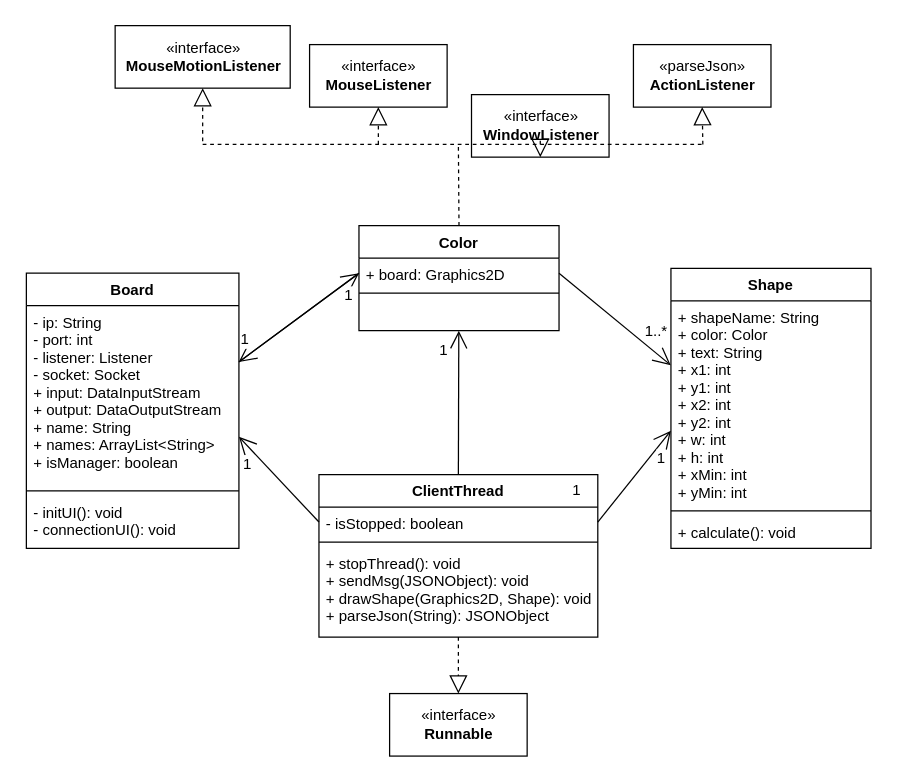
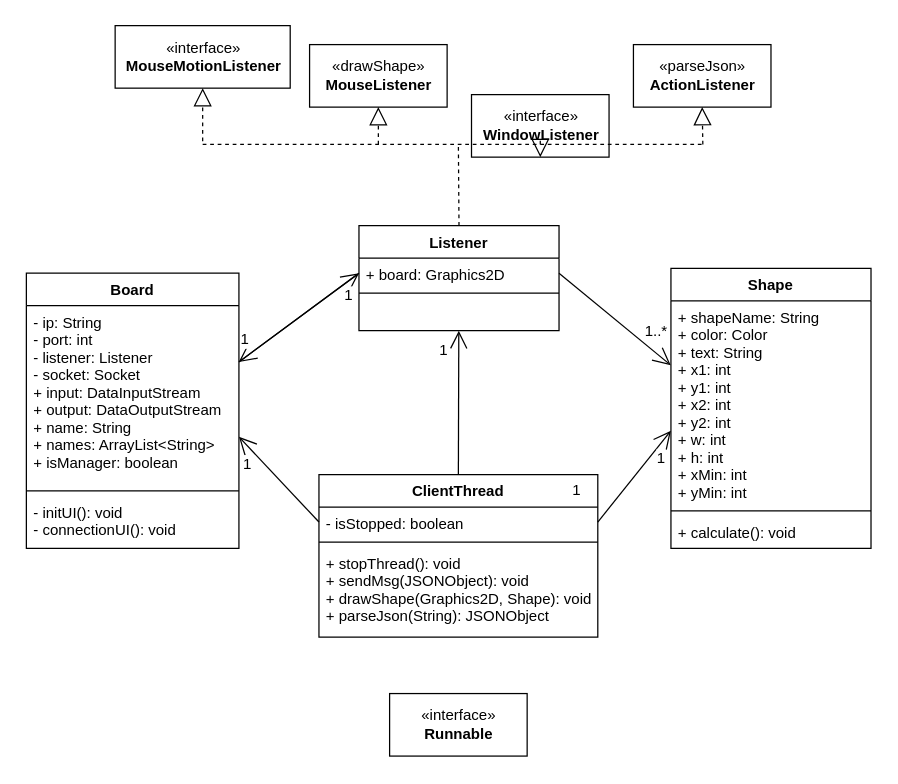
  <mxCell id="0" />
  <mxCell id="1" parent="0" />
  <mxCell id="2" value="Shape" style="swimlane;fontStyle=1;align=center;verticalAlign=top;childLayout=stackLayout;horizontal=1;startSize=26;horizontalStack=0;resizeParent=1;resizeParentMax=0;resizeLast=0;collapsible=1;marginBottom=0;" vertex="1" parent="1"><mxGeometry x="536" y="214.048" width="160" height="224" as="geometry" /></mxCell>
  <mxCell id="3" value="+ shapeName: String&#10;+ color: Color&#10;+ text: String&#10;+ x1: int&#10;+ y1: int&#10;+ x2: int&#10;+ y2: int&#10;+ w: int&#10;+ h: int&#10;+ xMin: int&#10;+ yMin: int" style="text;strokeColor=none;fillColor=none;align=left;verticalAlign=top;spacingLeft=4;spacingRight=4;overflow=hidden;rotatable=0;points=[[0,0.5],[1,0.5]];portConstraint=eastwest;" vertex="1" parent="2"><mxGeometry y="26" width="160" height="164" as="geometry" /></mxCell>
  <mxCell id="4" value="" style="line;strokeWidth=1;fillColor=none;align=left;verticalAlign=middle;spacingTop=-1;spacingLeft=3;spacingRight=3;rotatable=0;labelPosition=right;points=[];portConstraint=eastwest;" vertex="1" parent="2"><mxGeometry y="190" width="160" height="8" as="geometry" /></mxCell>
  <mxCell id="5" value="+ calculate(): void" style="text;strokeColor=none;fillColor=none;align=left;verticalAlign=top;spacingLeft=4;spacingRight=4;overflow=hidden;rotatable=0;points=[[0,0.5],[1,0.5]];portConstraint=eastwest;" vertex="1" parent="2"><mxGeometry y="198" width="160" height="26" as="geometry" /></mxCell>
- <mxCell id="6" value="Color" style="swimlane;fontStyle=1;align=center;verticalAlign=top;childLayout=stackLayout;horizontal=1;startSize=26;horizontalStack=0;resizeParent=1;resizeParentMax=0;resizeLast=0;collapsible=1;marginBottom=0;" vertex="1" parent="1"><mxGeometry x="286.5" y="180" width="160" height="84" as="geometry" /></mxCell>
+ <mxCell id="6" value="Listener" style="swimlane;fontStyle=1;align=center;verticalAlign=top;childLayout=stackLayout;horizontal=1;startSize=26;horizontalStack=0;resizeParent=1;resizeParentMax=0;resizeLast=0;collapsible=1;marginBottom=0;" vertex="1" parent="1"><mxGeometry x="286.5" y="180" width="160" height="84" as="geometry" /></mxCell>
  <mxCell id="7" value="+ board: Graphics2D" style="text;strokeColor=none;fillColor=none;align=left;verticalAlign=top;spacingLeft=4;spacingRight=4;overflow=hidden;rotatable=0;points=[[0,0.5],[1,0.5]];portConstraint=eastwest;" vertex="1" parent="6"><mxGeometry y="26" width="160" height="24" as="geometry" /></mxCell>
  <mxCell id="8" value="" style="line;strokeWidth=1;fillColor=none;align=left;verticalAlign=middle;spacingTop=-1;spacingLeft=3;spacingRight=3;rotatable=0;labelPosition=right;points=[];portConstraint=eastwest;" vertex="1" parent="6"><mxGeometry y="50" width="160" height="8" as="geometry" /></mxCell>
  <mxCell id="9" value=" " style="text;strokeColor=none;fillColor=none;align=left;verticalAlign=top;spacingLeft=4;spacingRight=4;overflow=hidden;rotatable=0;points=[[0,0.5],[1,0.5]];portConstraint=eastwest;" vertex="1" parent="6"><mxGeometry y="58" width="160" height="26" as="geometry" /></mxCell>
  <mxCell id="10" value="" style="group" vertex="1" connectable="0" parent="1"><mxGeometry x="254.5" y="379" width="223" height="160" as="geometry" /></mxCell>
  <mxCell id="11" value="ClientThread" style="swimlane;fontStyle=1;align=center;verticalAlign=top;childLayout=stackLayout;horizontal=1;startSize=26;horizontalStack=0;resizeParent=1;resizeParentMax=0;resizeLast=0;collapsible=1;marginBottom=0;" vertex="1" parent="10"><mxGeometry width="223" height="130" as="geometry" /></mxCell>
  <mxCell id="12" value="- isStopped: boolean" style="text;strokeColor=none;fillColor=none;align=left;verticalAlign=top;spacingLeft=4;spacingRight=4;overflow=hidden;rotatable=0;points=[[0,0.5],[1,0.5]];portConstraint=eastwest;" vertex="1" parent="11"><mxGeometry y="26" width="223" height="24" as="geometry" /></mxCell>
  <mxCell id="13" value="" style="line;strokeWidth=1;fillColor=none;align=left;verticalAlign=middle;spacingTop=-1;spacingLeft=3;spacingRight=3;rotatable=0;labelPosition=right;points=[];portConstraint=eastwest;" vertex="1" parent="11"><mxGeometry y="50" width="223" height="8" as="geometry" /></mxCell>
  <mxCell id="14" value="+ stopThread(): void&#10;+ sendMsg(JSONObject): void&#10;+ drawShape(Graphics2D, Shape): void&#10;+ parseJson(String): JSONObject" style="text;strokeColor=none;fillColor=none;align=left;verticalAlign=top;spacingLeft=4;spacingRight=4;overflow=hidden;rotatable=0;points=[[0,0.5],[1,0.5]];portConstraint=eastwest;" vertex="1" parent="11"><mxGeometry y="58" width="223" height="72" as="geometry" /></mxCell>
  <mxCell id="15" value="1" style="text;html=1;strokeColor=none;fillColor=none;align=center;verticalAlign=middle;whiteSpace=wrap;rounded=0;" vertex="1" parent="10"><mxGeometry x="193.485" y="3" width="26.235" height="20" as="geometry" /></mxCell>
  <mxCell id="16" value="" style="endArrow=open;endFill=1;endSize=12;html=1;exitX=0.5;exitY=0;exitDx=0;exitDy=0;entryX=0.499;entryY=1.001;entryDx=0;entryDy=0;entryPerimeter=0;" edge="1" parent="1" source="11" target="9"><mxGeometry width="160" relative="1" as="geometry"><mxPoint x="286.5" y="338" as="sourcePoint" /><mxPoint x="367" y="264" as="targetPoint" /></mxGeometry></mxCell>
  <mxCell id="17" value="1" style="text;html=1;resizable=0;points=[];align=center;verticalAlign=middle;labelBackgroundColor=#ffffff;" vertex="1" connectable="0" parent="16"><mxGeometry x="0.79" y="1" relative="1" as="geometry"><mxPoint x="-11.5" y="3.5" as="offset" /></mxGeometry></mxCell>
  <mxCell id="18" value="Board" style="swimlane;fontStyle=1;align=center;verticalAlign=top;childLayout=stackLayout;horizontal=1;startSize=26;horizontalStack=0;resizeParent=1;resizeParentMax=0;resizeLast=0;collapsible=1;marginBottom=0;" vertex="1" parent="1"><mxGeometry x="20.5" y="218" width="170" height="220" as="geometry" /></mxCell>
  <mxCell id="19" value="- ip: String&#10;- port: int&#10;- listener: Listener&#10;- socket: Socket&#10;+ input: DataInputStream&#10;+ output: DataOutputStream&#10;+ name: String&#10;+ names: ArrayList&lt;String&gt;&#10;+ isManager: boolean" style="text;strokeColor=none;fillColor=none;align=left;verticalAlign=top;spacingLeft=4;spacingRight=4;overflow=hidden;rotatable=0;points=[[0,0.5],[1,0.5]];portConstraint=eastwest;" vertex="1" parent="18"><mxGeometry y="26" width="170" height="144" as="geometry" /></mxCell>
  <mxCell id="20" value="" style="line;strokeWidth=1;fillColor=none;align=left;verticalAlign=middle;spacingTop=-1;spacingLeft=3;spacingRight=3;rotatable=0;labelPosition=right;points=[];portConstraint=eastwest;" vertex="1" parent="18"><mxGeometry y="170" width="170" height="8" as="geometry" /></mxCell>
  <mxCell id="21" value="- initUI(): void&#10;- connectionUI(): void" style="text;strokeColor=none;fillColor=none;align=left;verticalAlign=top;spacingLeft=4;spacingRight=4;overflow=hidden;rotatable=0;points=[[0,0.5],[1,0.5]];portConstraint=eastwest;" vertex="1" parent="18"><mxGeometry y="178" width="170" height="42" as="geometry" /></mxCell>
- <mxCell id="22" value="«interface»&lt;br&gt;&lt;b&gt;MouseListener&lt;/b&gt;" style="html=1;" vertex="1" parent="1"><mxGeometry x="247" y="35.167" width="110" height="50" as="geometry" /></mxCell>
+ <mxCell id="22" value="«drawShape»&lt;br&gt;&lt;b&gt;MouseListener&lt;/b&gt;" style="html=1;" vertex="1" parent="1"><mxGeometry x="247" y="35.167" width="110" height="50" as="geometry" /></mxCell>
  <mxCell id="23" value="«parseJson»&lt;br&gt;&lt;b&gt;ActionListener&lt;/b&gt;" style="html=1;" vertex="1" parent="1"><mxGeometry x="506" y="35.167" width="110" height="50" as="geometry" /></mxCell>
  <mxCell id="24" value="«interface»&lt;br&gt;&lt;b&gt;MouseMotionListener&lt;/b&gt;" style="html=1;" vertex="1" parent="1"><mxGeometry x="91.5" y="20" width="140" height="50" as="geometry" /></mxCell>
  <mxCell id="25" value="«interface»&lt;br&gt;&lt;b&gt;WindowListener&lt;/b&gt;" style="html=1;" vertex="1" parent="1"><mxGeometry x="376.5" y="75.167" width="110" height="50" as="geometry" /></mxCell>
  <mxCell id="26" value="" style="endArrow=block;dashed=1;endFill=0;endSize=12;html=1;entryX=0.5;entryY=1;entryDx=0;entryDy=0;" edge="1" parent="1" target="22"><mxGeometry width="160" relative="1" as="geometry"><mxPoint x="302" y="115" as="sourcePoint" /><mxPoint x="297" y="165.167" as="targetPoint" /></mxGeometry></mxCell>
  <mxCell id="27" value="" style="endArrow=block;dashed=1;endFill=0;endSize=12;html=1;entryX=0.5;entryY=1;entryDx=0;entryDy=0;" edge="1" parent="1" target="25"><mxGeometry width="160" relative="1" as="geometry"><mxPoint x="431.5" y="115" as="sourcePoint" /><mxPoint x="231.5" y="125.167" as="targetPoint" /></mxGeometry></mxCell>
  <mxCell id="28" value="" style="endArrow=block;dashed=1;endFill=0;endSize=12;html=1;entryX=0.5;entryY=1;entryDx=0;entryDy=0;" edge="1" parent="1" target="23"><mxGeometry width="160" relative="1" as="geometry"><mxPoint x="561.5" y="115" as="sourcePoint" /><mxPoint x="346.5" y="125.167" as="targetPoint" /></mxGeometry></mxCell>
  <mxCell id="29" value="" style="endArrow=block;dashed=1;endFill=0;endSize=12;html=1;entryX=0.5;entryY=1;entryDx=0;entryDy=0;" edge="1" parent="1" target="24"><mxGeometry width="160" relative="1" as="geometry"><mxPoint x="161.5" y="112.5" as="sourcePoint" /><mxPoint x="396.5" y="22.667" as="targetPoint" /></mxGeometry></mxCell>
  <mxCell id="30" value="" style="endArrow=none;dashed=1;html=1;" edge="1" parent="1"><mxGeometry width="50" height="50" relative="1" as="geometry"><mxPoint x="161.5" y="115" as="sourcePoint" /><mxPoint x="561.5" y="115" as="targetPoint" /></mxGeometry></mxCell>
  <mxCell id="31" value="" style="endArrow=none;dashed=1;html=1;exitX=0.5;exitY=0;exitDx=0;exitDy=0;" edge="1" parent="1" source="6"><mxGeometry width="50" height="50" relative="1" as="geometry"><mxPoint x="326" y="141" as="sourcePoint" /><mxPoint x="366" y="114" as="targetPoint" /></mxGeometry></mxCell>
  <mxCell id="32" value="" style="endArrow=open;endFill=1;endSize=12;html=1;entryX=0;entryY=0.5;entryDx=0;entryDy=0;exitX=1;exitY=0.312;exitDx=0;exitDy=0;exitPerimeter=0;" edge="1" parent="1" source="19" target="7"><mxGeometry width="160" relative="1" as="geometry"><mxPoint x="-24" y="174" as="sourcePoint" /><mxPoint x="136" y="174" as="targetPoint" /></mxGeometry></mxCell>
  <mxCell id="33" value="" style="endArrow=open;endFill=1;endSize=12;html=1;entryX=0.999;entryY=0.313;entryDx=0;entryDy=0;exitX=0;exitY=0.5;exitDx=0;exitDy=0;entryPerimeter=0;" edge="1" parent="1" source="7" target="19"><mxGeometry width="160" relative="1" as="geometry"><mxPoint x="136" y="368" as="sourcePoint" /><mxPoint x="295.5" y="228" as="targetPoint" /></mxGeometry></mxCell>
  <mxCell id="34" value="1" style="text;html=1;resizable=0;points=[];align=center;verticalAlign=middle;labelBackgroundColor=#ffffff;" vertex="1" connectable="0" parent="33"><mxGeometry x="0.827" relative="1" as="geometry"><mxPoint x="-4" y="-12" as="offset" /></mxGeometry></mxCell>
  <mxCell id="35" value="1" style="text;html=1;resizable=0;points=[];align=center;verticalAlign=middle;labelBackgroundColor=#ffffff;" vertex="1" connectable="0" parent="33"><mxGeometry x="-0.888" y="-2" relative="1" as="geometry"><mxPoint x="-2.5" y="15" as="offset" /></mxGeometry></mxCell>
  <mxCell id="36" value="" style="endArrow=open;endFill=1;endSize=12;html=1;exitX=0;exitY=0.5;exitDx=0;exitDy=0;entryX=1;entryY=0.728;entryDx=0;entryDy=0;entryPerimeter=0;" edge="1" parent="1" source="12" target="19"><mxGeometry width="160" relative="1" as="geometry"><mxPoint x="236" y="514" as="sourcePoint" /><mxPoint x="136" y="389" as="targetPoint" /></mxGeometry></mxCell>
  <mxCell id="37" value="1" style="text;html=1;resizable=0;points=[];align=center;verticalAlign=middle;labelBackgroundColor=#ffffff;" vertex="1" connectable="0" parent="36"><mxGeometry x="0.752" y="1" relative="1" as="geometry"><mxPoint x="-1.5" y="13" as="offset" /></mxGeometry></mxCell>
  <mxCell id="38" value="" style="endArrow=open;endFill=1;endSize=12;html=1;exitX=1;exitY=0.5;exitDx=0;exitDy=0;entryX=-0.001;entryY=0.314;entryDx=0;entryDy=0;entryPerimeter=0;" edge="1" parent="1" source="7" target="3"><mxGeometry width="160" relative="1" as="geometry"><mxPoint x="376.34" y="274" as="sourcePoint" /><mxPoint x="536" y="144" as="targetPoint" /></mxGeometry></mxCell>
  <mxCell id="39" value="1..*" style="text;html=1;resizable=0;points=[];align=center;verticalAlign=middle;labelBackgroundColor=#ffffff;" vertex="1" connectable="0" parent="38"><mxGeometry x="0.792" y="2" relative="1" as="geometry"><mxPoint x="-5" y="-18.5" as="offset" /></mxGeometry></mxCell>
  <mxCell id="40" value="" style="endArrow=open;endFill=1;endSize=12;html=1;exitX=1;exitY=0.5;exitDx=0;exitDy=0;entryX=0;entryY=0.634;entryDx=0;entryDy=0;entryPerimeter=0;" edge="1" parent="1" source="12" target="3"><mxGeometry width="160" relative="1" as="geometry"><mxPoint x="386.34" y="284" as="sourcePoint" /><mxPoint x="526" y="334" as="targetPoint" /></mxGeometry></mxCell>
  <mxCell id="41" value="1" style="text;html=1;resizable=0;points=[];align=center;verticalAlign=middle;labelBackgroundColor=#ffffff;" vertex="1" connectable="0" parent="40"><mxGeometry x="0.564" y="-2" relative="1" as="geometry"><mxPoint x="3" y="4" as="offset" /></mxGeometry></mxCell>
  <mxCell id="42" value="«interface»&lt;br&gt;&lt;b&gt;Runnable&lt;/b&gt;" style="html=1;" vertex="1" parent="1"><mxGeometry x="311" y="554.167" width="110" height="50" as="geometry" /></mxCell>
- <mxCell id="43" value="" style="endArrow=block;dashed=1;endFill=0;endSize=12;html=1;exitX=0.5;exitY=1;exitDx=0;exitDy=0;" edge="1" parent="1" source="11" target="42"><mxGeometry width="160" relative="1" as="geometry"><mxPoint x="366" y="509" as="sourcePoint" /><mxPoint x="368" y="614" as="targetPoint" /></mxGeometry></mxCell>
